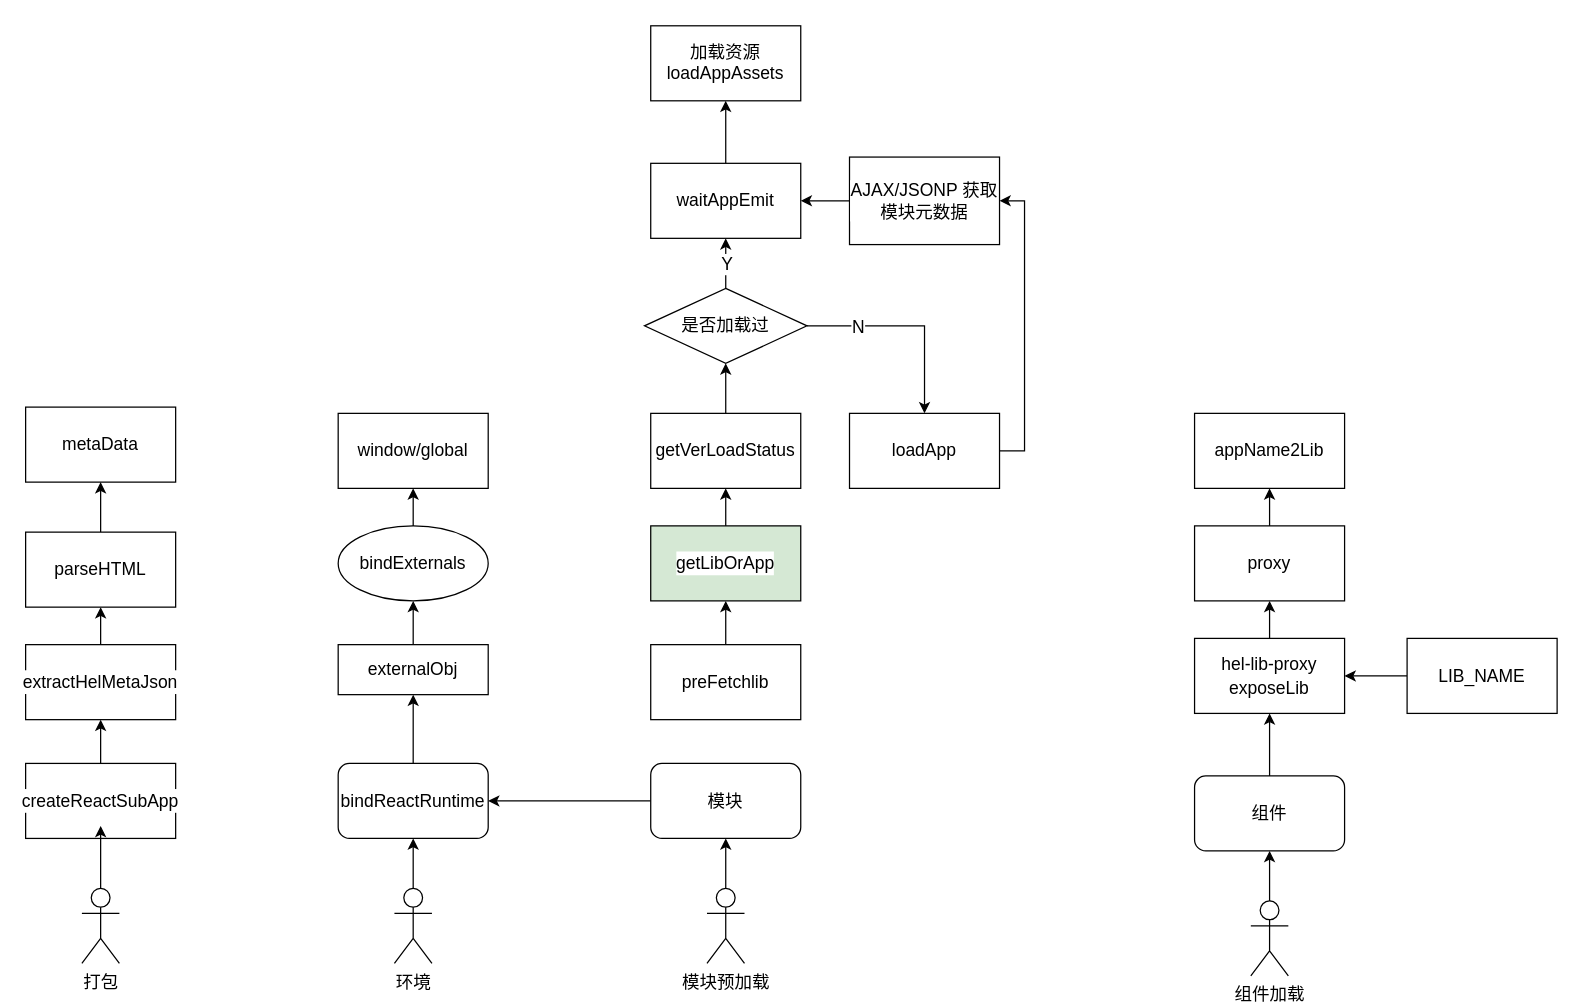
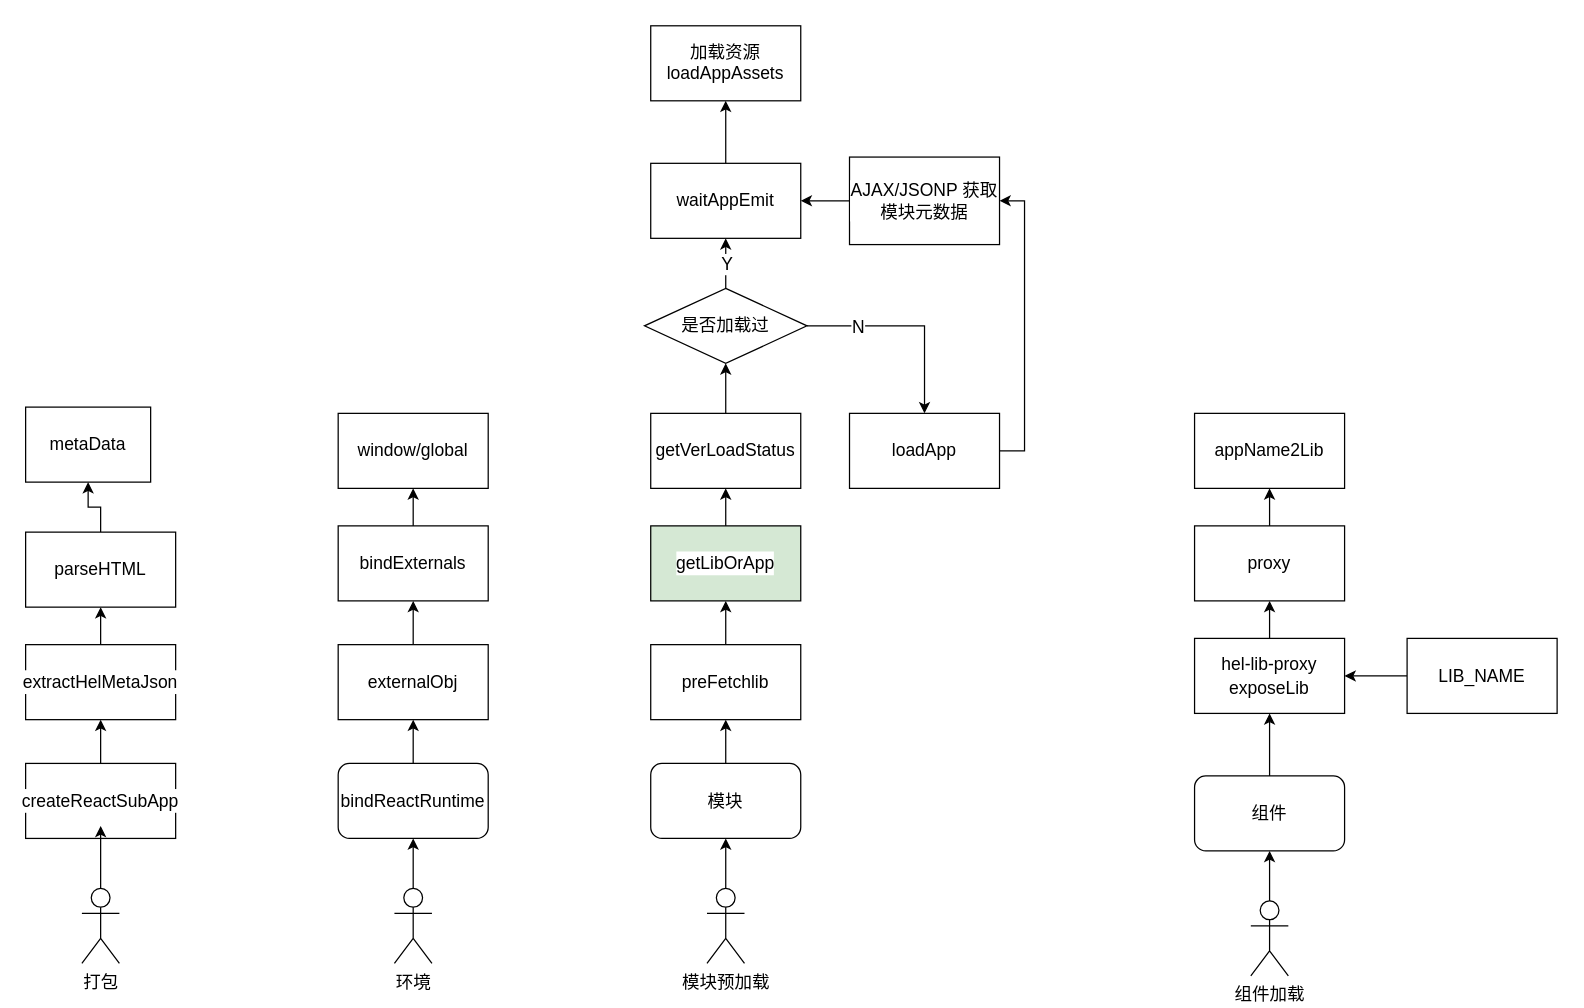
  <mxCell id="0" />
  <mxCell id="1" parent="0" />
- <mxCell id="2" style="edgeStyle=orthogonalEdgeStyle;rounded=0;orthogonalLoop=1;jettySize=auto;html=1;fontColor=default;labelBackgroundColor=default;fontFamily=Helvetica;align=center;fontStyle=0;fontSize=14;" parent="1" source="3" target="27" edge="1"><mxGeometry relative="1" as="geometry" /></mxCell>
+ <mxCell id="2" style="edgeStyle=orthogonalEdgeStyle;rounded=0;orthogonalLoop=1;jettySize=auto;html=1;fontColor=default;labelBackgroundColor=default;fontFamily=Helvetica;align=center;fontStyle=0;fontSize=14;" parent="1" source="3" target="7" edge="1"><mxGeometry relative="1" as="geometry" /></mxCell>
  <mxCell id="3" value="模块" style="rounded=1;whiteSpace=wrap;html=1;fontColor=default;labelBackgroundColor=default;fontFamily=Helvetica;align=center;fontStyle=0;fontSize=14;" parent="1" vertex="1"><mxGeometry x="520" y="610" width="120" height="60" as="geometry" /></mxCell>
  <mxCell id="4" style="edgeStyle=orthogonalEdgeStyle;rounded=0;orthogonalLoop=1;jettySize=auto;html=1;fontColor=default;labelBackgroundColor=default;fontFamily=Helvetica;align=center;fontStyle=0;fontSize=14;" parent="1" source="5" target="3" edge="1"><mxGeometry relative="1" as="geometry" /></mxCell>
  <mxCell id="5" value="模块预加载" style="shape=umlActor;verticalLabelPosition=bottom;verticalAlign=top;html=1;outlineConnect=0;fontColor=default;labelBackgroundColor=default;fontFamily=Helvetica;align=center;fontStyle=0;fontSize=14;" parent="1" vertex="1"><mxGeometry x="565" y="710" width="30" height="60" as="geometry" /></mxCell>
  <mxCell id="6" style="edgeStyle=orthogonalEdgeStyle;rounded=0;orthogonalLoop=1;jettySize=auto;html=1;fontColor=default;labelBackgroundColor=default;fontFamily=Helvetica;align=center;fontStyle=0;fontSize=14;" parent="1" source="7" target="9" edge="1"><mxGeometry relative="1" as="geometry" /></mxCell>
  <mxCell id="7" value="preFetchlib" style="rounded=0;whiteSpace=wrap;html=1;fontColor=default;labelBackgroundColor=default;fontFamily=Helvetica;align=center;fontStyle=0;fontSize=14;" parent="1" vertex="1"><mxGeometry x="520" y="515" width="120" height="60" as="geometry" /></mxCell>
  <mxCell id="8" style="edgeStyle=orthogonalEdgeStyle;rounded=0;orthogonalLoop=1;jettySize=auto;html=1;fontSize=14;fontColor=default;labelBackgroundColor=default;fontFamily=Helvetica;" parent="1" source="9" target="11" edge="1"><mxGeometry relative="1" as="geometry" /></mxCell>
  <mxCell id="9" value="&lt;div style=&quot;font-size: 14px; line-height: 19px; white-space: pre;&quot;&gt;&lt;span style=&quot;font-size: 14px;&quot;&gt;getLibOrApp&lt;/span&gt;&lt;/div&gt;" style="rounded=0;whiteSpace=wrap;html=1;fontColor=default;labelBackgroundColor=default;fontFamily=Helvetica;align=center;fontStyle=0;fontSize=14;fillColor=#d5e8d4;" parent="1" vertex="1"><mxGeometry x="520" y="420" width="120" height="60" as="geometry" /></mxCell>
  <mxCell id="10" style="edgeStyle=orthogonalEdgeStyle;rounded=0;orthogonalLoop=1;jettySize=auto;html=1;fontSize=14;fontColor=default;labelBackgroundColor=default;fontFamily=Helvetica;" parent="1" source="11" target="16" edge="1"><mxGeometry relative="1" as="geometry"><mxPoint x="580" y="290" as="targetPoint" /></mxGeometry></mxCell>
  <mxCell id="11" value="&lt;div style=&quot;font-size: 14px; line-height: 19px; white-space: pre;&quot;&gt;&lt;div style=&quot;line-height: 19px; font-size: 14px;&quot;&gt;&lt;span style=&quot;font-size: 14px;&quot;&gt;getVerLoadStatus&lt;/span&gt;&lt;/div&gt;&lt;/div&gt;" style="rounded=0;whiteSpace=wrap;html=1;fontColor=default;labelBackgroundColor=default;fontFamily=Helvetica;align=center;fontStyle=0;fontSize=14;" parent="1" vertex="1"><mxGeometry x="520" y="330" width="120" height="60" as="geometry" /></mxCell>
  <mxCell id="12" style="edgeStyle=orthogonalEdgeStyle;rounded=0;orthogonalLoop=1;jettySize=auto;html=1;entryX=0.5;entryY=1;entryDx=0;entryDy=0;fontSize=14;fontColor=default;labelBackgroundColor=default;fontFamily=Helvetica;" parent="1" source="16" target="18" edge="1"><mxGeometry relative="1" as="geometry" /></mxCell>
  <mxCell id="13" value="Y" style="edgeLabel;html=1;align=center;verticalAlign=middle;resizable=0;points=[];fontSize=14;fontColor=default;labelBackgroundColor=default;fontFamily=Helvetica;" parent="12" vertex="1" connectable="0"><mxGeometry x="0.083" y="3" relative="1" as="geometry"><mxPoint x="3" y="2" as="offset" /></mxGeometry></mxCell>
  <mxCell id="14" style="edgeStyle=orthogonalEdgeStyle;rounded=0;orthogonalLoop=1;jettySize=auto;html=1;fontSize=14;fontColor=default;labelBackgroundColor=default;fontFamily=Helvetica;" parent="1" source="16" target="20" edge="1"><mxGeometry relative="1" as="geometry" /></mxCell>
  <mxCell id="15" value="N" style="edgeLabel;html=1;align=center;verticalAlign=middle;resizable=0;points=[];fontSize=14;fontColor=default;labelBackgroundColor=default;fontFamily=Helvetica;" parent="14" vertex="1" connectable="0"><mxGeometry x="-0.339" y="3" relative="1" as="geometry"><mxPoint x="-14" y="3" as="offset" /></mxGeometry></mxCell>
  <mxCell id="16" value="是否加载过" style="rhombus;whiteSpace=wrap;html=1;fontSize=14;fontColor=default;labelBackgroundColor=default;fontFamily=Helvetica;" parent="1" vertex="1"><mxGeometry x="515" y="230" width="130" height="60" as="geometry" /></mxCell>
  <mxCell id="17" style="edgeStyle=orthogonalEdgeStyle;rounded=0;orthogonalLoop=1;jettySize=auto;html=1;fontSize=14;fontColor=default;labelBackgroundColor=default;fontFamily=Helvetica;" parent="1" source="18" target="21" edge="1"><mxGeometry relative="1" as="geometry" /></mxCell>
  <mxCell id="18" value="&lt;div style=&quot;font-size: 14px; line-height: 19px; white-space: pre;&quot;&gt;&lt;div style=&quot;line-height: 19px; font-size: 14px;&quot;&gt;&lt;div style=&quot;line-height: 19px; font-size: 14px;&quot;&gt;&lt;span style=&quot;font-size: 14px;&quot;&gt;waitAppEmit&lt;/span&gt;&lt;/div&gt;&lt;/div&gt;&lt;/div&gt;" style="rounded=0;whiteSpace=wrap;html=1;fontColor=default;labelBackgroundColor=default;fontFamily=Helvetica;align=center;fontStyle=0;fontSize=14;" parent="1" vertex="1"><mxGeometry x="520" y="130" width="120" height="60" as="geometry" /></mxCell>
  <mxCell id="19" style="edgeStyle=orthogonalEdgeStyle;rounded=0;orthogonalLoop=1;jettySize=auto;html=1;entryX=1;entryY=0.5;entryDx=0;entryDy=0;exitX=1;exitY=0.5;exitDx=0;exitDy=0;fontSize=14;fontColor=default;labelBackgroundColor=default;fontFamily=Helvetica;" parent="1" source="20" target="23" edge="1"><mxGeometry relative="1" as="geometry" /></mxCell>
  <mxCell id="20" value="&lt;div style=&quot;font-size: 14px; line-height: 19px; white-space: pre;&quot;&gt;&lt;span style=&quot;font-size: 14px;&quot;&gt;loadApp&lt;/span&gt;&lt;/div&gt;" style="rounded=0;whiteSpace=wrap;html=1;fontSize=14;fontColor=default;labelBackgroundColor=default;fontFamily=Helvetica;" parent="1" vertex="1"><mxGeometry x="679" y="330" width="120" height="60" as="geometry" /></mxCell>
  <mxCell id="21" value="加载资源&lt;div style=&quot;font-size: 14px;&quot;&gt;&lt;div style=&quot;font-size: 14px; line-height: 19px; white-space: pre;&quot;&gt;&lt;span style=&quot;font-size: 14px;&quot;&gt;loadAppAssets&lt;/span&gt;&lt;/div&gt;&lt;/div&gt;" style="rounded=0;whiteSpace=wrap;html=1;fontSize=14;fontColor=default;labelBackgroundColor=default;fontFamily=Helvetica;" parent="1" vertex="1"><mxGeometry x="520" y="20" width="120" height="60" as="geometry" /></mxCell>
  <mxCell id="22" style="edgeStyle=orthogonalEdgeStyle;rounded=0;orthogonalLoop=1;jettySize=auto;html=1;fontSize=14;fontColor=default;labelBackgroundColor=default;fontFamily=Helvetica;" parent="1" source="23" target="18" edge="1"><mxGeometry relative="1" as="geometry" /></mxCell>
  <mxCell id="23" value="AJAX/JSONP 获取模块元数据" style="rounded=0;whiteSpace=wrap;html=1;fontSize=14;fontColor=default;labelBackgroundColor=default;fontFamily=Helvetica;" parent="1" vertex="1"><mxGeometry x="679" y="125" width="120" height="70" as="geometry" /></mxCell>
  <mxCell id="24" style="edgeStyle=orthogonalEdgeStyle;rounded=0;orthogonalLoop=1;jettySize=auto;html=1;entryX=0.5;entryY=1;entryDx=0;entryDy=0;fontSize=14;fontColor=default;labelBackgroundColor=default;fontFamily=Helvetica;" parent="1" source="25" target="27" edge="1"><mxGeometry relative="1" as="geometry" /></mxCell>
  <mxCell id="25" value="环境" style="shape=umlActor;verticalLabelPosition=bottom;verticalAlign=top;html=1;outlineConnect=0;fontSize=14;fontColor=default;labelBackgroundColor=default;fontFamily=Helvetica;" parent="1" vertex="1"><mxGeometry x="315" y="710" width="30" height="60" as="geometry" /></mxCell>
  <mxCell id="26" style="edgeStyle=orthogonalEdgeStyle;rounded=0;orthogonalLoop=1;jettySize=auto;html=1;fontSize=14;fontColor=default;labelBackgroundColor=default;fontFamily=Helvetica;" parent="1" source="27" target="29" edge="1"><mxGeometry relative="1" as="geometry" /></mxCell>
  <mxCell id="27" value="bindReactRuntime" style="rounded=1;whiteSpace=wrap;html=1;fontSize=14;fontColor=default;labelBackgroundColor=default;fontFamily=Helvetica;" parent="1" vertex="1"><mxGeometry x="270" y="610" width="120" height="60" as="geometry" /></mxCell>
  <mxCell id="28" value="" style="edgeStyle=orthogonalEdgeStyle;rounded=0;orthogonalLoop=1;jettySize=auto;html=1;fontSize=14;fontColor=default;labelBackgroundColor=default;fontFamily=Helvetica;" parent="1" source="29" target="31" edge="1"><mxGeometry relative="1" as="geometry" /></mxCell>
- <mxCell id="29" value="&lt;div style=&quot;font-size: 14px; line-height: 19px; white-space: pre;&quot;&gt;&lt;span style=&quot;font-size: 14px;&quot;&gt;externalObj&lt;/span&gt;&lt;/div&gt;" style="rounded=0;whiteSpace=wrap;html=1;fontSize=14;fontColor=default;labelBackgroundColor=default;fontFamily=Helvetica;" parent="1" vertex="1"><mxGeometry x="270" y="515" width="120" height="40" as="geometry" /></mxCell>
+ <mxCell id="29" value="&lt;div style=&quot;font-size: 14px; line-height: 19px; white-space: pre;&quot;&gt;&lt;span style=&quot;font-size: 14px;&quot;&gt;externalObj&lt;/span&gt;&lt;/div&gt;" style="rounded=0;whiteSpace=wrap;html=1;fontSize=14;fontColor=default;labelBackgroundColor=default;fontFamily=Helvetica;" parent="1" vertex="1"><mxGeometry x="270" y="515" width="120" height="60" as="geometry" /></mxCell>
  <mxCell id="30" value="" style="edgeStyle=orthogonalEdgeStyle;rounded=0;orthogonalLoop=1;jettySize=auto;html=1;fontSize=14;fontColor=default;labelBackgroundColor=default;fontFamily=Helvetica;" parent="1" source="31" target="32" edge="1"><mxGeometry relative="1" as="geometry" /></mxCell>
- <mxCell id="31" value="&lt;div style=&quot;font-size: 14px; line-height: 19px; white-space: pre;&quot;&gt;&lt;span style=&quot;font-size: 14px;&quot;&gt;bindExternals&lt;/span&gt;&lt;/div&gt;" style="ellipse;whiteSpace=wrap;html=1;fontSize=14;fontColor=default;labelBackgroundColor=default;fontFamily=Helvetica;" parent="1" vertex="1"><mxGeometry x="270" y="420" width="120" height="60" as="geometry" /></mxCell>
+ <mxCell id="31" value="&lt;div style=&quot;font-size: 14px; line-height: 19px; white-space: pre;&quot;&gt;&lt;span style=&quot;font-size: 14px;&quot;&gt;bindExternals&lt;/span&gt;&lt;/div&gt;" style="rounded=0;whiteSpace=wrap;html=1;fontSize=14;fontColor=default;labelBackgroundColor=default;fontFamily=Helvetica;" parent="1" vertex="1"><mxGeometry x="270" y="420" width="120" height="60" as="geometry" /></mxCell>
  <mxCell id="32" value="window/global" style="rounded=0;whiteSpace=wrap;html=1;fontSize=14;fontColor=default;labelBackgroundColor=default;fontFamily=Helvetica;" parent="1" vertex="1"><mxGeometry x="270" y="330" width="120" height="60" as="geometry" /></mxCell>
  <mxCell id="33" style="edgeStyle=orthogonalEdgeStyle;rounded=0;orthogonalLoop=1;jettySize=auto;html=1;entryX=0.5;entryY=1;entryDx=0;entryDy=0;fontSize=14;fontColor=default;labelBackgroundColor=default;fontFamily=Helvetica;" parent="1" source="34" target="36" edge="1"><mxGeometry relative="1" as="geometry" /></mxCell>
  <mxCell id="34" value="组件加载" style="shape=umlActor;verticalLabelPosition=bottom;verticalAlign=top;html=1;outlineConnect=0;fontSize=14;fontColor=default;labelBackgroundColor=default;fontFamily=Helvetica;" parent="1" vertex="1"><mxGeometry x="1000" y="720" width="30" height="60" as="geometry" /></mxCell>
  <mxCell id="35" style="edgeStyle=orthogonalEdgeStyle;rounded=0;orthogonalLoop=1;jettySize=auto;html=1;fontSize=14;fontColor=default;labelBackgroundColor=default;fontFamily=Helvetica;" parent="1" source="36" target="38" edge="1"><mxGeometry relative="1" as="geometry" /></mxCell>
  <mxCell id="36" value="组件" style="rounded=1;whiteSpace=wrap;html=1;fontSize=14;fontColor=default;labelBackgroundColor=default;fontFamily=Helvetica;" parent="1" vertex="1"><mxGeometry x="955" y="620" width="120" height="60" as="geometry" /></mxCell>
  <mxCell id="37" value="" style="edgeStyle=orthogonalEdgeStyle;rounded=0;orthogonalLoop=1;jettySize=auto;html=1;fontSize=14;fontColor=default;labelBackgroundColor=default;fontFamily=Helvetica;" parent="1" source="38" target="42" edge="1"><mxGeometry relative="1" as="geometry" /></mxCell>
  <mxCell id="38" value="&lt;div style=&quot;font-size: 14px; line-height: 19px; white-space: pre;&quot;&gt;&lt;span style=&quot;font-size: 14px;&quot;&gt;hel-lib-proxy&lt;/span&gt;&lt;/div&gt;&lt;div style=&quot;font-size: 14px; line-height: 19px; white-space: pre;&quot;&gt;&lt;div style=&quot;line-height: 19px; font-size: 14px;&quot;&gt;&lt;span style=&quot;font-size: 14px;&quot;&gt;exposeLib&lt;/span&gt;&lt;/div&gt;&lt;/div&gt;" style="rounded=0;whiteSpace=wrap;html=1;fontSize=14;fontColor=default;labelBackgroundColor=default;fontFamily=Helvetica;" parent="1" vertex="1"><mxGeometry x="955" y="510" width="120" height="60" as="geometry" /></mxCell>
  <mxCell id="39" style="edgeStyle=orthogonalEdgeStyle;rounded=0;orthogonalLoop=1;jettySize=auto;html=1;fontSize=14;fontColor=default;labelBackgroundColor=default;fontFamily=Helvetica;" parent="1" source="40" target="38" edge="1"><mxGeometry relative="1" as="geometry" /></mxCell>
  <mxCell id="40" value="&lt;div style=&quot;font-size: 14px; line-height: 19px; white-space: pre;&quot;&gt;&lt;span style=&quot;font-size: 14px;&quot;&gt;LIB_NAME&lt;/span&gt;&lt;/div&gt;" style="rounded=0;whiteSpace=wrap;html=1;fontSize=14;fontColor=default;labelBackgroundColor=default;fontFamily=Helvetica;" parent="1" vertex="1"><mxGeometry x="1125" y="510" width="120" height="60" as="geometry" /></mxCell>
  <mxCell id="41" value="" style="edgeStyle=orthogonalEdgeStyle;rounded=0;orthogonalLoop=1;jettySize=auto;html=1;fontSize=14;fontColor=default;labelBackgroundColor=default;fontFamily=Helvetica;" parent="1" source="42" target="43" edge="1"><mxGeometry relative="1" as="geometry" /></mxCell>
  <mxCell id="42" value="proxy" style="rounded=0;whiteSpace=wrap;html=1;fontSize=14;fontColor=default;labelBackgroundColor=default;fontFamily=Helvetica;" parent="1" vertex="1"><mxGeometry x="955" y="420" width="120" height="60" as="geometry" /></mxCell>
  <mxCell id="43" value="&lt;div style=&quot;font-size: 14px; line-height: 19px; white-space: pre;&quot;&gt;&lt;span style=&quot;font-size: 14px;&quot;&gt;appName2Lib&lt;/span&gt;&lt;/div&gt;" style="rounded=0;whiteSpace=wrap;html=1;fontSize=14;fontColor=default;labelBackgroundColor=default;fontFamily=Helvetica;" parent="1" vertex="1"><mxGeometry x="955" y="330" width="120" height="60" as="geometry" /></mxCell>
  <mxCell id="44" value="" style="edgeStyle=orthogonalEdgeStyle;rounded=0;orthogonalLoop=1;jettySize=auto;html=1;fontSize=14;fontColor=default;labelBackgroundColor=default;fontFamily=Helvetica;" parent="1" source="45" target="47" edge="1"><mxGeometry relative="1" as="geometry" /></mxCell>
  <mxCell id="45" value="&lt;div style=&quot;font-size: 14px; line-height: 19px; white-space: pre;&quot;&gt;&lt;span style=&quot;font-size: 14px;&quot;&gt;createReactSubApp&lt;/span&gt;&lt;/div&gt;" style="rounded=0;whiteSpace=wrap;html=1;fontSize=14;fontColor=default;labelBackgroundColor=default;fontFamily=Helvetica;" parent="1" vertex="1"><mxGeometry x="20" y="610" width="120" height="60" as="geometry" /></mxCell>
  <mxCell id="46" value="" style="edgeStyle=orthogonalEdgeStyle;rounded=0;orthogonalLoop=1;jettySize=auto;html=1;fontSize=14;fontColor=default;labelBackgroundColor=default;fontFamily=Helvetica;" parent="1" source="47" target="49" edge="1"><mxGeometry relative="1" as="geometry" /></mxCell>
  <mxCell id="47" value="&lt;div style=&quot;font-size: 14px; line-height: 19px; white-space: pre;&quot;&gt;&lt;span style=&quot;font-size: 14px;&quot;&gt;extractHelMetaJson&lt;/span&gt;&lt;/div&gt;" style="rounded=0;whiteSpace=wrap;html=1;fontSize=14;fontColor=default;labelBackgroundColor=default;fontFamily=Helvetica;" parent="1" vertex="1"><mxGeometry x="20" y="515" width="120" height="60" as="geometry" /></mxCell>
  <mxCell id="48" value="" style="edgeStyle=orthogonalEdgeStyle;rounded=0;orthogonalLoop=1;jettySize=auto;html=1;fontSize=14;fontColor=default;labelBackgroundColor=default;fontFamily=Helvetica;" parent="1" source="49" target="50" edge="1"><mxGeometry relative="1" as="geometry" /></mxCell>
  <mxCell id="49" value="parseHTML" style="rounded=0;whiteSpace=wrap;html=1;fontSize=14;fontColor=default;labelBackgroundColor=default;fontFamily=Helvetica;" parent="1" vertex="1"><mxGeometry x="20" y="425" width="120" height="60" as="geometry" /></mxCell>
- <mxCell id="50" value="metaData" style="rounded=0;whiteSpace=wrap;html=1;fontSize=14;fontColor=default;labelBackgroundColor=default;fontFamily=Helvetica;" parent="1" vertex="1"><mxGeometry x="20" y="325" width="120" height="60" as="geometry" /></mxCell>
+ <mxCell id="50" value="metaData" style="rounded=0;whiteSpace=wrap;html=1;fontSize=14;fontColor=default;labelBackgroundColor=default;fontFamily=Helvetica;" parent="1" vertex="1"><mxGeometry x="20" y="325" width="100" height="60" as="geometry" /></mxCell>
  <mxCell id="51" style="edgeStyle=orthogonalEdgeStyle;rounded=0;orthogonalLoop=1;jettySize=auto;html=1;fontSize=14;fontColor=default;labelBackgroundColor=default;fontFamily=Helvetica;" parent="1" source="52" edge="1"><mxGeometry relative="1" as="geometry"><mxPoint x="80" y="660" as="targetPoint" /></mxGeometry></mxCell>
  <mxCell id="52" value="打包" style="shape=umlActor;verticalLabelPosition=bottom;verticalAlign=top;html=1;outlineConnect=0;fontSize=14;fontColor=default;labelBackgroundColor=default;fontFamily=Helvetica;" parent="1" vertex="1"><mxGeometry x="65" y="710" width="30" height="60" as="geometry" /></mxCell>
